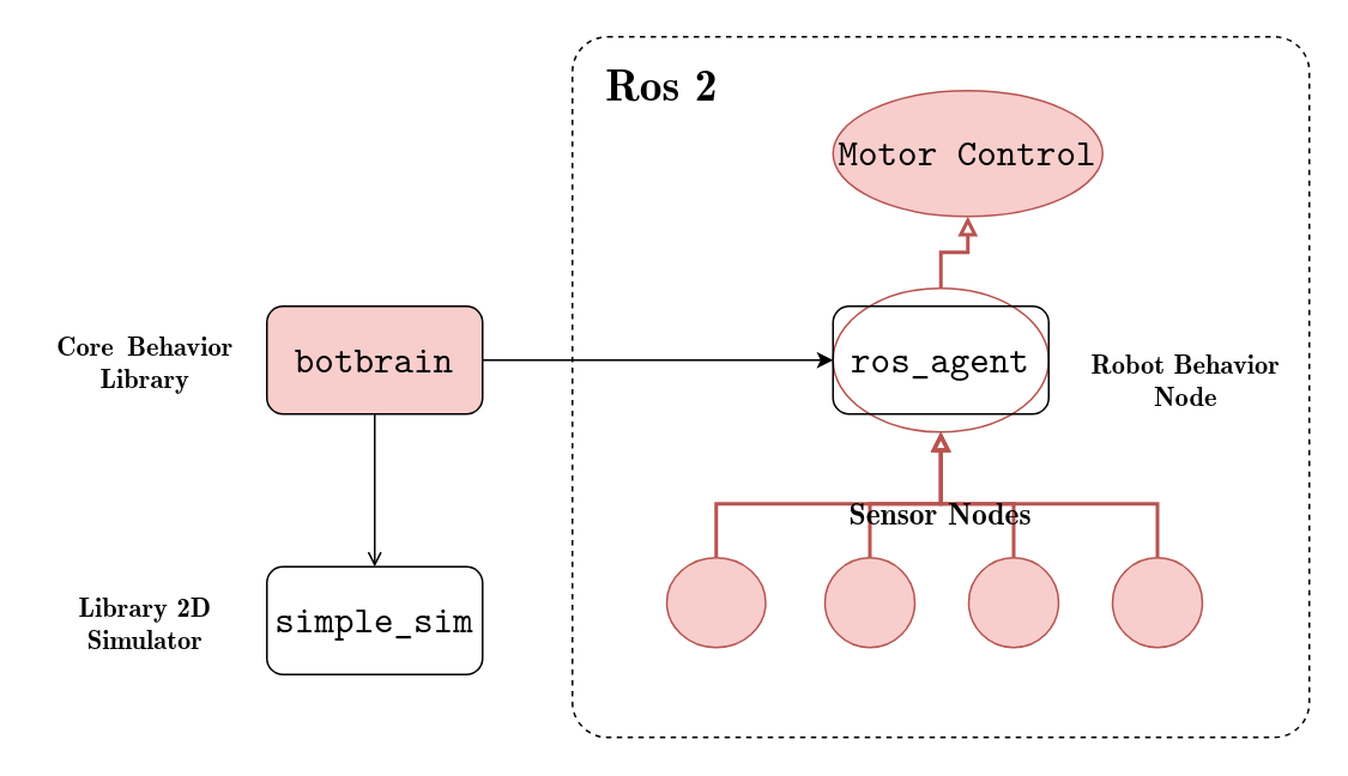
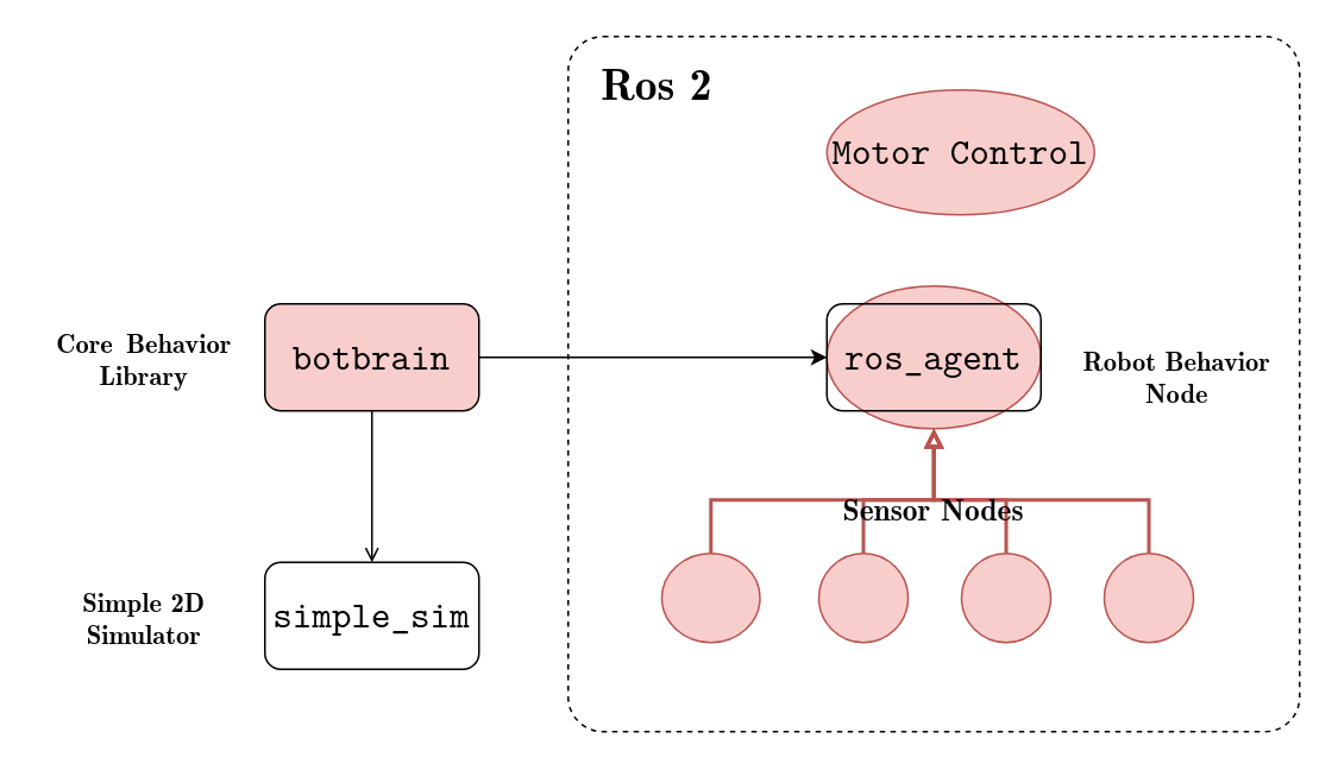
  <mxCell id="0" />
  <mxCell id="1" parent="0" />
  <mxCell id="2" value="" style="rounded=1;whiteSpace=wrap;html=1;fillColor=none;dashed=1;movable=1;resizable=1;rotatable=1;deletable=1;editable=1;locked=0;connectable=1;fontColor=none;noLabel=1;glass=0;arcSize=5;" vertex="1" parent="1"><mxGeometry x="318" y="20" width="410" height="390" as="geometry" /></mxCell>
- <mxCell id="3" value="" style="edgeStyle=orthogonalEdgeStyle;rounded=0;orthogonalLoop=1;jettySize=auto;html=1;strokeColor=#b85450;strokeWidth=2;align=center;verticalAlign=middle;fontFamily=Helvetica;fontSize=11;fontColor=default;labelBackgroundColor=default;endArrow=block;endFill=0;fillColor=#f8cecc;" edge="1" parent="1" source="4" target="19"><mxGeometry relative="1" as="geometry" /></mxCell>
- <mxCell id="4" value="ros_agent" style="ellipse;whiteSpace=wrap;html=1;fillColor=#ffffff;strokeColor=#b85450;rounded=1;align=center;verticalAlign=middle;fontFamily=Latin Modern Mono;fontSize=21;fontColor=default;" vertex="1" parent="1"><mxGeometry x="463" y="160" width="120" height="80" as="geometry" /></mxCell>
+ <mxCell id="4" value="ros_agent" style="ellipse;whiteSpace=wrap;html=1;fillColor=#f8cecc;strokeColor=#b85450;rounded=1;align=center;verticalAlign=middle;fontFamily=Latin Modern Mono;fontSize=21;fontColor=default;" vertex="1" parent="1"><mxGeometry x="463" y="160" width="120" height="80" as="geometry" /></mxCell>
  <mxCell id="5" style="edgeStyle=orthogonalEdgeStyle;rounded=0;orthogonalLoop=1;jettySize=auto;html=1;" edge="1" parent="1" source="7" target="9"><mxGeometry relative="1" as="geometry" /></mxCell>
  <mxCell id="6" value="" style="edgeStyle=orthogonalEdgeStyle;rounded=0;orthogonalLoop=1;jettySize=auto;html=1;endArrow=open;" edge="1" parent="1" source="7" target="8"><mxGeometry relative="1" as="geometry" /></mxCell>
  <mxCell id="7" value="botbrain" style="rounded=1;whiteSpace=wrap;html=1;fontFamily=Latin Modern Mono;fontSize=21;fillColor=#f8cecc;" vertex="1" parent="1"><mxGeometry x="148" y="170" width="120" height="60" as="geometry" /></mxCell>
  <mxCell id="8" value="simple_sim" style="rounded=1;whiteSpace=wrap;html=1;fontFamily=Latin Modern Mono;fontSize=21;" vertex="1" parent="1"><mxGeometry x="148" y="315" width="120" height="60" as="geometry" /></mxCell>
  <mxCell id="9" value="" style="rounded=1;whiteSpace=wrap;html=1;fontFamily=Latin Modern Mono;fontSize=21;fillColor=none;" vertex="1" parent="1"><mxGeometry x="463" y="170" width="120" height="60" as="geometry" /></mxCell>
  <mxCell id="10" style="edgeStyle=orthogonalEdgeStyle;rounded=0;orthogonalLoop=1;jettySize=auto;html=1;entryX=0.5;entryY=1;entryDx=0;entryDy=0;fillColor=#f8cecc;strokeColor=#b85450;endArrow=block;endFill=0;strokeWidth=2;" edge="1" parent="1" source="11" target="4"><mxGeometry relative="1" as="geometry"><Array as="points"><mxPoint x="398" y="280" /><mxPoint x="523" y="280" /></Array></mxGeometry></mxCell>
  <mxCell id="11" value="" style="ellipse;whiteSpace=wrap;html=1;fillColor=#f8cecc;strokeColor=#b85450;rounded=1;align=center;verticalAlign=middle;fontFamily=Latin Modern Mono;fontSize=21;fontColor=default;" vertex="1" parent="1"><mxGeometry x="370.5" y="310" width="55" height="50" as="geometry" /></mxCell>
  <mxCell id="12" style="edgeStyle=orthogonalEdgeStyle;rounded=0;orthogonalLoop=1;jettySize=auto;html=1;entryX=0.5;entryY=1;entryDx=0;entryDy=0;fillColor=#f8cecc;strokeColor=#b85450;endArrow=block;endFill=0;strokeWidth=2;" edge="1" parent="1" source="13" target="4"><mxGeometry relative="1" as="geometry"><Array as="points"><mxPoint x="484" y="280" /><mxPoint x="523" y="280" /></Array></mxGeometry></mxCell>
  <mxCell id="13" value="" style="ellipse;whiteSpace=wrap;html=1;fillColor=#f8cecc;strokeColor=#b85450;rounded=1;align=center;verticalAlign=middle;fontFamily=Latin Modern Mono;fontSize=21;fontColor=default;" vertex="1" parent="1"><mxGeometry x="458.5" y="310" width="50" height="50" as="geometry" /></mxCell>
  <mxCell id="14" style="edgeStyle=orthogonalEdgeStyle;rounded=0;orthogonalLoop=1;jettySize=auto;html=1;entryX=0.5;entryY=1;entryDx=0;entryDy=0;fillColor=#f8cecc;strokeColor=#b85450;endArrow=block;endFill=0;strokeWidth=2;" edge="1" parent="1" source="15" target="4"><mxGeometry relative="1" as="geometry"><Array as="points"><mxPoint x="644" y="280" /><mxPoint x="523" y="280" /></Array></mxGeometry></mxCell>
  <mxCell id="15" value="" style="ellipse;whiteSpace=wrap;html=1;fillColor=#f8cecc;strokeColor=#b85450;rounded=1;align=center;verticalAlign=middle;fontFamily=Latin Modern Mono;fontSize=21;fontColor=default;" vertex="1" parent="1"><mxGeometry x="618.5" y="310" width="50" height="50" as="geometry" /></mxCell>
  <mxCell id="16" style="edgeStyle=orthogonalEdgeStyle;rounded=0;orthogonalLoop=1;jettySize=auto;html=1;entryX=0.5;entryY=1;entryDx=0;entryDy=0;fillColor=#f8cecc;strokeColor=#b85450;endArrow=block;endFill=0;strokeWidth=2;" edge="1" parent="1" source="17" target="4"><mxGeometry relative="1" as="geometry"><Array as="points"><mxPoint x="564" y="280" /><mxPoint x="523" y="280" /></Array></mxGeometry></mxCell>
  <mxCell id="17" value="" style="ellipse;whiteSpace=wrap;html=1;fillColor=#f8cecc;strokeColor=#b85450;rounded=1;align=center;verticalAlign=middle;fontFamily=Latin Modern Mono;fontSize=21;fontColor=default;" vertex="1" parent="1"><mxGeometry x="538.5" y="310" width="50" height="50" as="geometry" /></mxCell>
  <mxCell id="18" value="Sensor Nodes" style="text;html=1;align=center;verticalAlign=middle;whiteSpace=wrap;rounded=0;fontSize=17;fontFamily=Latin Modern Roman Demi;fontStyle=0" vertex="1" parent="1"><mxGeometry x="453" y="270" width="140" height="30" as="geometry" /></mxCell>
  <mxCell id="19" value="Motor Control" style="ellipse;whiteSpace=wrap;html=1;fillColor=#f8cecc;strokeColor=#b85450;rounded=1;align=center;verticalAlign=middle;fontFamily=Latin Modern Mono;fontSize=21;fontColor=default;" vertex="1" parent="1"><mxGeometry x="463" y="50" width="150" height="70" as="geometry" /></mxCell>
  <mxCell id="20" value="Ros 2" style="text;html=1;align=center;verticalAlign=middle;whiteSpace=wrap;rounded=0;fontFamily=Latin Modern Roman Demi;fontSize=25;" vertex="1" parent="1"><mxGeometry x="318" y="30" width="100" height="30" as="geometry" /></mxCell>
  <mxCell id="21" style="edgeStyle=orthogonalEdgeStyle;rounded=0;orthogonalLoop=1;jettySize=auto;html=1;exitX=0.5;exitY=1;exitDx=0;exitDy=0;" edge="1" parent="1" source="20" target="20"><mxGeometry relative="1" as="geometry" /></mxCell>
  <mxCell id="22" value="&lt;div style=&quot;font-size: 15px;&quot;&gt;&lt;span style=&quot;background-color: initial; font-size: 15px;&quot;&gt;Core&amp;nbsp;&lt;/span&gt;&lt;span style=&quot;background-color: initial;&quot;&gt;Behavior&lt;/span&gt;&lt;/div&gt;&lt;div style=&quot;font-size: 15px;&quot;&gt;&lt;span style=&quot;background-color: initial;&quot;&gt;Library&lt;/span&gt;&lt;/div&gt;" style="text;html=1;align=center;verticalAlign=middle;resizable=0;points=[];autosize=1;strokeColor=none;fillColor=none;fontFamily=Latin Modern Roman Demi;fontSize=15;" vertex="1" parent="1"><mxGeometry x="20" y="175" width="120" height="50" as="geometry" /></mxCell>
- <mxCell id="23" value="&lt;div style=&quot;font-size: 15px;&quot;&gt;Library 2D&lt;/div&gt;&lt;div style=&quot;font-size: 15px;&quot;&gt;Simulator&lt;/div&gt;" style="text;html=1;align=center;verticalAlign=middle;resizable=0;points=[];autosize=1;strokeColor=none;fillColor=none;fontFamily=Latin Modern Roman Demi;fontSize=15;" vertex="1" parent="1"><mxGeometry x="35" y="320" width="90" height="50" as="geometry" /></mxCell>
+ <mxCell id="23" value="&lt;div style=&quot;font-size: 15px;&quot;&gt;Simple 2D&lt;/div&gt;&lt;div style=&quot;font-size: 15px;&quot;&gt;Simulator&lt;/div&gt;" style="text;html=1;align=center;verticalAlign=middle;resizable=0;points=[];autosize=1;strokeColor=none;fillColor=none;fontFamily=Latin Modern Roman Demi;fontSize=15;" vertex="1" parent="1"><mxGeometry x="35" y="320" width="90" height="50" as="geometry" /></mxCell>
  <mxCell id="24" value="&lt;div style=&quot;font-size: 15px;&quot;&gt;Robot Behavior&lt;/div&gt;&lt;div style=&quot;font-size: 15px;&quot;&gt;Node&lt;/div&gt;" style="text;html=1;align=center;verticalAlign=middle;resizable=0;points=[];autosize=1;strokeColor=none;fillColor=none;fontFamily=Latin Modern Roman Demi;fontSize=15;" vertex="1" parent="1"><mxGeometry x="593.5" y="185" width="130" height="50" as="geometry" /></mxCell>
